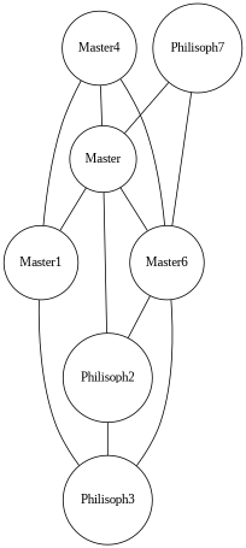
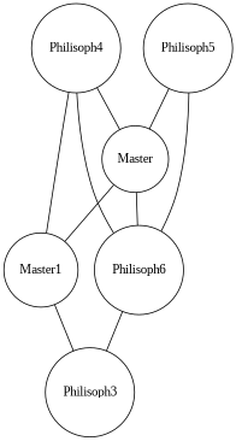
  graph {
    fontname="Liberation Serif"
    rankdir=UD
    node [fontname="Liberation Serif" shape=circle]
    edge [fontname="Liberation Serif"]
-   Philisoph4 [label=Master4]
+   Philisoph4
    Master
    n3 [label=Master1]
-   Philisoph6 [label=Master6]
-   Philisoph2
+   Philisoph6
    Philisoph3
-   Philisoph5 [label=Philisoph7]
+   Philisoph5
    Philisoph4 -- Master
    Philisoph4 -- n3
    Philisoph4 -- Philisoph6
    Master -- n3
    Master -- Philisoph6
-   Master -- Philisoph2
    n3 -- Philisoph3
-   Philisoph6 -- Philisoph2
    Philisoph6 -- Philisoph3
-   Philisoph2 -- Philisoph3
    Philisoph5 -- Master
    Philisoph5 -- Philisoph6
  }
